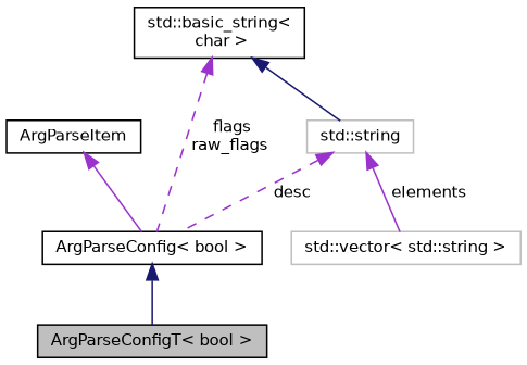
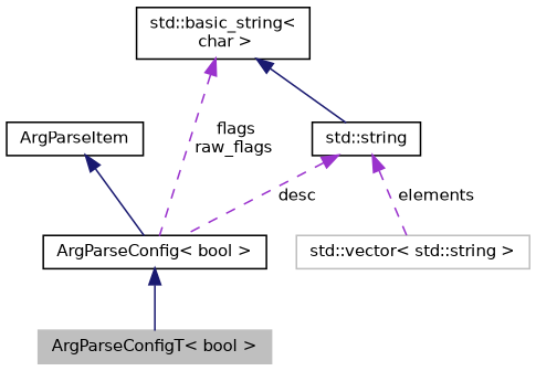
  digraph {
    node [color=black fillcolor=white fontname=Helvetica fontsize=10 shape=record style=filled]
    edge [color=midnightblue dir=back fontname=Helvetica fontsize=10 labelfontname=Helvetica labelfontsize=10 style=solid]
-   n1 [fillcolor=grey75 fontcolor=black height=0.2 label="ArgParseConfigT\< bool \>" width=0.4]
+   n1 [color=grey75 fillcolor=grey75 fontcolor=black height=0.2 label="ArgParseConfigT\< bool \>" width=0.4]
    n2 [height=0.2 label="ArgParseConfig\< bool \>" width=0.4]
    n3 [height=0.2 label=ArgParseItem width=0.4]
-   n4 [color=grey75 height=0.2 label="std::string" width=0.4]
+   n4 [height=0.2 label="std::string" width=0.4]
    n5 [color=grey75 height=0.2 label="std::vector\< std::string \>" width=0.4]
    n6 [height=0.2 label="std::basic_string\<\l char \>" width=0.4]
    n2 -> n1
-   n3 -> n2 [color=darkorchid3]
+   n3 -> n2
    n4 -> n2 [color=darkorchid3 label=" desc" style=dashed]
-   n4 -> n5 [color=darkorchid3 label=" elements"]
+   n4 -> n5 [color=darkorchid3 label=" elements" style=dashed]
    n6 -> n2 [color=darkorchid3 label=" flags\nraw_flags" style=dashed]
    n6 -> n4
  }
